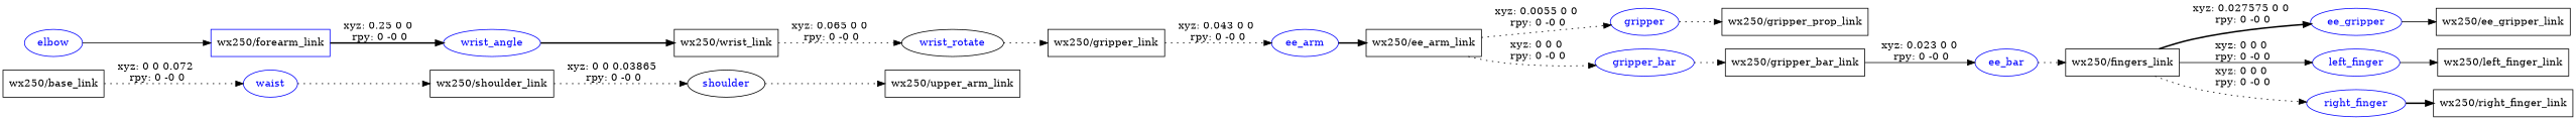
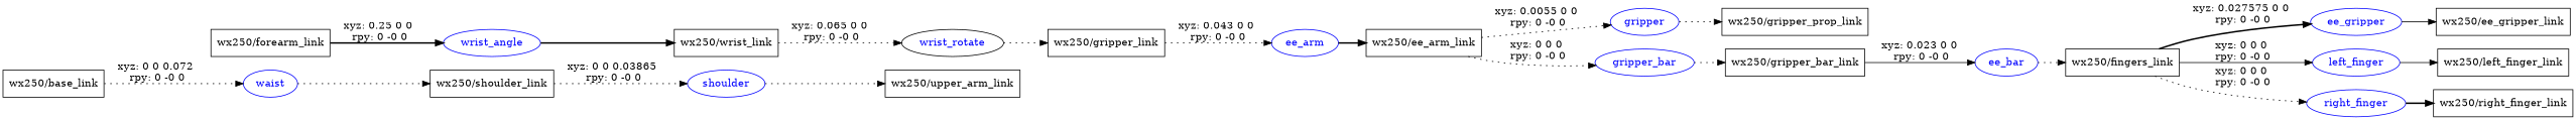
  digraph {
    rankdir=LR
    node [shape=box]
    edge [style=dotted]
    n1 [label="wx250/base_link"]
    waist [color=blue fontcolor=blue shape=ellipse]
    n3 [label="wx250/shoulder_link"]
-   shoulder [color=black fontcolor=blue shape=ellipse]
+   shoulder [color=blue fontcolor=blue shape=ellipse]
    n5 [label="wx250/upper_arm_link"]
-   elbow [color=blue fontcolor=blue shape=ellipse]
-   n7 [label="wx250/forearm_link" color=blue]
+   n7 [label="wx250/forearm_link"]
    wrist_angle [color=blue fontcolor=blue shape=ellipse]
    n9 [label="wx250/wrist_link"]
    wrist_rotate [color=black fontcolor=blue shape=ellipse]
    n11 [label="wx250/gripper_link"]
    ee_arm [color=blue fontcolor=blue shape=ellipse]
    n13 [label="wx250/ee_arm_link"]
    gripper [color=blue fontcolor=blue shape=ellipse]
    gripper_bar [color=blue fontcolor=blue shape=ellipse]
    n16 [label="wx250/gripper_prop_link"]
    n17 [label="wx250/gripper_bar_link"]
    ee_bar [color=blue fontcolor=blue shape=ellipse]
    n19 [label="wx250/fingers_link"]
    ee_gripper [color=blue fontcolor=blue shape=ellipse]
    left_finger [color=blue fontcolor=blue shape=ellipse]
    right_finger [color=blue fontcolor=blue shape=ellipse]
    n23 [label="wx250/ee_gripper_link"]
    n24 [label="wx250/left_finger_link"]
    n25 [label="wx250/right_finger_link"]
    n1 -> waist [label="xyz: 0 0 0.072 \nrpy: 0 -0 0"]
    waist -> n3
    n3 -> shoulder [label="xyz: 0 0 0.03865 \nrpy: 0 -0 0"]
    shoulder -> n5
-   elbow -> n7 [style=solid]
    n7 -> wrist_angle [label="xyz: 0.25 0 0 \nrpy: 0 -0 0" style=bold]
    wrist_angle -> n9 [style=bold]
    n9 -> wrist_rotate [label="xyz: 0.065 0 0 \nrpy: 0 -0 0"]
    wrist_rotate -> n11
    n11 -> ee_arm [label="xyz: 0.043 0 0 \nrpy: 0 -0 0"]
    ee_arm -> n13 [style=bold]
    n13 -> gripper [label="xyz: 0.0055 0 0 \nrpy: 0 -0 0"]
    n13 -> gripper_bar [label="xyz: 0 0 0 \nrpy: 0 -0 0"]
    gripper -> n16
    gripper_bar -> n17
    n17 -> ee_bar [label="xyz: 0.023 0 0 \nrpy: 0 -0 0" style=solid]
    ee_bar -> n19
    n19 -> ee_gripper [label="xyz: 0.027575 0 0 \nrpy: 0 -0 0" style=bold]
    n19 -> left_finger [label="xyz: 0 0 0 \nrpy: 0 -0 0" style=solid]
    n19 -> right_finger [label="xyz: 0 0 0 \nrpy: 0 -0 0"]
    ee_gripper -> n23 [style=solid]
    left_finger -> n24 [style=solid]
    right_finger -> n25 [style=bold]
  }
